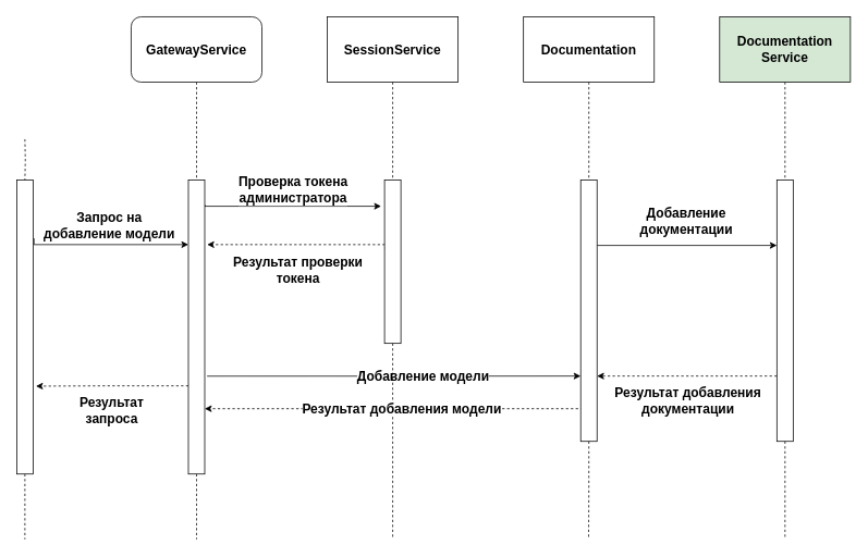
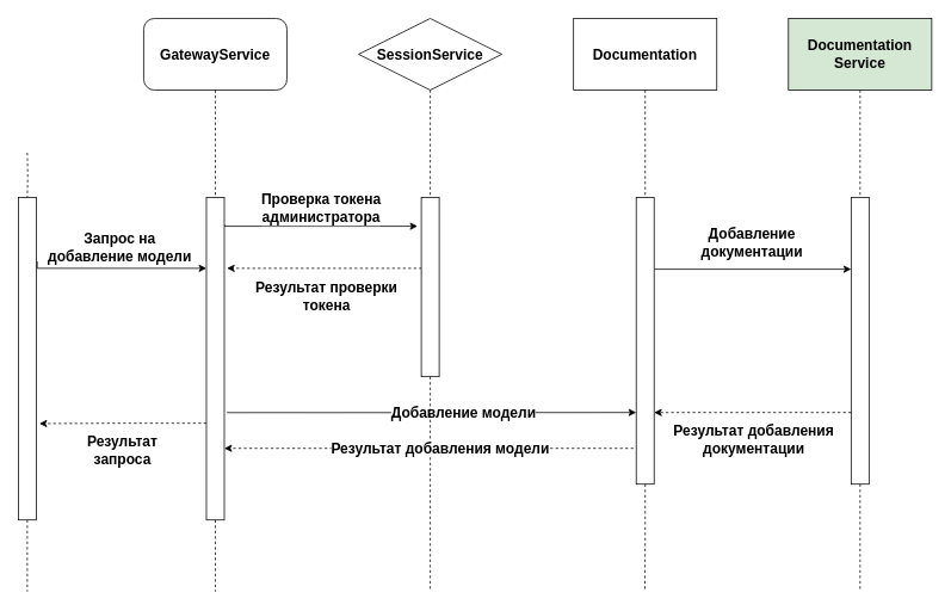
  <mxCell id="0" />
  <mxCell id="1" parent="0" />
  <mxCell id="2" style="edgeStyle=orthogonalEdgeStyle;rounded=0;orthogonalLoop=1;jettySize=auto;html=1;endArrow=none;endFill=0;dashed=1;fontSize=16;fontStyle=1" parent="1" target="5" edge="1"><mxGeometry relative="1" as="geometry"><mxPoint x="30" y="170" as="sourcePoint" /></mxGeometry></mxCell>
  <mxCell id="3" style="edgeStyle=orthogonalEdgeStyle;rounded=0;orthogonalLoop=1;jettySize=auto;html=1;exitX=0.5;exitY=1;exitDx=0;exitDy=0;dashed=1;endArrow=none;endFill=0;fontSize=16;fontStyle=1" parent="1" source="5" edge="1"><mxGeometry relative="1" as="geometry"><mxPoint x="30" y="660" as="targetPoint" /></mxGeometry></mxCell>
  <mxCell id="4" value="Запрос на&lt;br&gt;добавление модели" style="edgeStyle=orthogonalEdgeStyle;rounded=0;orthogonalLoop=1;jettySize=auto;html=1;exitX=1.056;exitY=0.198;exitDx=0;exitDy=0;endArrow=classic;endFill=1;fontSize=16;fontStyle=1;exitPerimeter=0;" parent="1" source="5" edge="1"><mxGeometry x="0.019" y="-22" relative="1" as="geometry"><mxPoint x="230" y="299" as="targetPoint" /><mxPoint y="-45" as="offset" /><Array as="points"><mxPoint x="41" y="299" /></Array></mxGeometry></mxCell>
  <mxCell id="5" value="" style="rounded=0;whiteSpace=wrap;html=1;fontSize=16;fontStyle=1" parent="1" vertex="1"><mxGeometry x="20" y="220" width="20" height="360" as="geometry" /></mxCell>
  <mxCell id="6" style="edgeStyle=orthogonalEdgeStyle;rounded=0;orthogonalLoop=1;jettySize=auto;html=1;exitX=0.5;exitY=1;exitDx=0;exitDy=0;dashed=1;endArrow=none;endFill=0;fontSize=16;fontStyle=1" parent="1" source="7" target="16" edge="1"><mxGeometry relative="1" as="geometry" /></mxCell>
  <mxCell id="7" value="GatewayService" style="whiteSpace=wrap;html=1;fontSize=16;fontStyle=1;rounded=1;" parent="1" vertex="1"><mxGeometry x="160" y="20" width="160" height="80" as="geometry" /></mxCell>
  <mxCell id="8" style="edgeStyle=orthogonalEdgeStyle;rounded=0;orthogonalLoop=1;jettySize=auto;html=1;exitX=0.5;exitY=1;exitDx=0;exitDy=0;dashed=1;endArrow=none;endFill=0;fontSize=16;fontStyle=1" parent="1" source="9" target="19" edge="1"><mxGeometry relative="1" as="geometry" /></mxCell>
- <mxCell id="9" value="SessionService" style="rounded=0;whiteSpace=wrap;html=1;fontSize=16;fontStyle=1" parent="1" vertex="1"><mxGeometry x="400" y="20" width="160" height="80" as="geometry" /></mxCell>
+ <mxCell id="9" value="SessionService" style="rhombus;whiteSpace=wrap;html=1;fontSize=16;fontStyle=1;" parent="1" vertex="1"><mxGeometry x="400" y="20" width="160" height="80" as="geometry" /></mxCell>
  <mxCell id="10" style="edgeStyle=orthogonalEdgeStyle;rounded=0;orthogonalLoop=1;jettySize=auto;html=1;exitX=0.5;exitY=1;exitDx=0;exitDy=0;dashed=1;endArrow=none;endFill=0;fontSize=16;fontStyle=1" parent="1" source="11" target="23" edge="1"><mxGeometry relative="1" as="geometry" /></mxCell>
  <mxCell id="11" value="Documentation" style="rounded=0;whiteSpace=wrap;html=1;fontSize=16;fontStyle=1" parent="1" vertex="1"><mxGeometry x="640" y="20" width="160" height="80" as="geometry" /></mxCell>
  <mxCell id="12" value="Проверка токена&lt;br&gt;администратора" style="edgeStyle=orthogonalEdgeStyle;rounded=0;orthogonalLoop=1;jettySize=auto;html=1;endArrow=classic;endFill=1;fontSize=16;fontStyle=1;entryX=-0.209;entryY=0.16;entryDx=0;entryDy=0;entryPerimeter=0;" parent="1" target="19" edge="1"><mxGeometry y="20" relative="1" as="geometry"><mxPoint x="250" y="250" as="sourcePoint" /><mxPoint x="510" y="250" as="targetPoint" /><mxPoint x="1" as="offset" /><Array as="points"><mxPoint x="250" y="252" /></Array></mxGeometry></mxCell>
  <mxCell id="13" value="Добавление модели" style="edgeStyle=orthogonalEdgeStyle;rounded=0;orthogonalLoop=1;jettySize=auto;html=1;entryX=0;entryY=0.75;entryDx=0;entryDy=0;endArrow=classic;endFill=1;fontSize=16;fontStyle=1;exitX=1.144;exitY=0.667;exitDx=0;exitDy=0;exitPerimeter=0;" parent="1" source="16" target="23" edge="1"><mxGeometry x="0.154" relative="1" as="geometry"><Array as="points" /><mxPoint as="offset" /></mxGeometry></mxCell>
  <mxCell id="14" style="edgeStyle=orthogonalEdgeStyle;rounded=0;orthogonalLoop=1;jettySize=auto;html=1;exitX=0.5;exitY=1;exitDx=0;exitDy=0;dashed=1;fontSize=16;endArrow=none;endFill=0;" parent="1" source="16" edge="1"><mxGeometry relative="1" as="geometry"><mxPoint x="240" y="660" as="targetPoint" /></mxGeometry></mxCell>
  <mxCell id="15" value="&lt;b&gt;Результат &lt;br&gt;запроса&lt;/b&gt;" style="edgeStyle=orthogonalEdgeStyle;rounded=0;orthogonalLoop=1;jettySize=auto;html=1;entryX=1.174;entryY=0.701;entryDx=0;entryDy=0;dashed=1;fontSize=16;endArrow=classic;endFill=1;entryPerimeter=0;" parent="1" source="16" target="5" edge="1"><mxGeometry x="0.009" y="30" relative="1" as="geometry"><mxPoint as="offset" /><Array as="points"><mxPoint x="130" y="472" /><mxPoint x="130" y="472" /></Array></mxGeometry></mxCell>
  <mxCell id="16" value="" style="rounded=0;whiteSpace=wrap;html=1;fontSize=16;fontStyle=1" parent="1" vertex="1"><mxGeometry x="230" y="220" width="20" height="360" as="geometry" /></mxCell>
  <mxCell id="17" value="Результат проверки&lt;br&gt;токена" style="edgeStyle=orthogonalEdgeStyle;rounded=0;orthogonalLoop=1;jettySize=auto;html=1;endArrow=classic;endFill=1;dashed=1;fontSize=16;fontStyle=1;exitX=0.026;exitY=0.425;exitDx=0;exitDy=0;exitPerimeter=0;" parent="1" source="19" edge="1"><mxGeometry x="0.008" y="31" relative="1" as="geometry"><mxPoint x="509" y="299" as="sourcePoint" /><mxPoint x="253" y="299" as="targetPoint" /><mxPoint as="offset" /><Array as="points"><mxPoint x="471" y="299" /></Array></mxGeometry></mxCell>
  <mxCell id="18" style="edgeStyle=orthogonalEdgeStyle;rounded=0;orthogonalLoop=1;jettySize=auto;html=1;exitX=0.5;exitY=1;exitDx=0;exitDy=0;dashed=1;fontSize=16;endArrow=none;endFill=0;" parent="1" source="19" edge="1"><mxGeometry relative="1" as="geometry"><mxPoint x="480" y="660" as="targetPoint" /></mxGeometry></mxCell>
  <mxCell id="19" value="" style="rounded=0;whiteSpace=wrap;html=1;fontSize=16;fontStyle=1" parent="1" vertex="1"><mxGeometry x="470" y="220" width="20" height="200" as="geometry" /></mxCell>
  <mxCell id="20" value="Результат добавления модели" style="edgeStyle=orthogonalEdgeStyle;rounded=0;orthogonalLoop=1;jettySize=auto;html=1;endArrow=classic;endFill=1;dashed=1;fontSize=16;fontStyle=1;exitX=0.085;exitY=0.935;exitDx=0;exitDy=0;exitPerimeter=0;" parent="1" source="23" edge="1"><mxGeometry relative="1" as="geometry"><mxPoint x="788" y="489" as="sourcePoint" /><mxPoint x="250" y="500" as="targetPoint" /><Array as="points"><mxPoint x="712" y="500" /></Array></mxGeometry></mxCell>
  <mxCell id="21" style="edgeStyle=orthogonalEdgeStyle;rounded=0;orthogonalLoop=1;jettySize=auto;html=1;exitX=0.5;exitY=1;exitDx=0;exitDy=0;dashed=1;fontSize=16;endArrow=none;endFill=0;" parent="1" source="23" edge="1"><mxGeometry relative="1" as="geometry"><mxPoint x="719.69" y="660" as="targetPoint" /></mxGeometry></mxCell>
  <mxCell id="22" value="&lt;font style=&quot;font-size: 16px&quot;&gt;&lt;b&gt;Добавление&lt;br&gt;документации&lt;/b&gt;&lt;/font&gt;" style="edgeStyle=orthogonalEdgeStyle;rounded=0;orthogonalLoop=1;jettySize=auto;html=1;exitX=1;exitY=0.25;exitDx=0;exitDy=0;entryX=0;entryY=0.25;entryDx=0;entryDy=0;endArrow=classic;endFill=1;" edge="1" parent="1" source="23" target="28"><mxGeometry y="30" relative="1" as="geometry"><mxPoint x="-1" as="offset" /></mxGeometry></mxCell>
  <mxCell id="23" value="" style="rounded=0;whiteSpace=wrap;html=1;fontSize=16;fontStyle=1" parent="1" vertex="1"><mxGeometry x="710" y="220" width="20" height="320" as="geometry" /></mxCell>
  <mxCell id="24" style="edgeStyle=orthogonalEdgeStyle;rounded=0;orthogonalLoop=1;jettySize=auto;html=1;exitX=0.5;exitY=1;exitDx=0;exitDy=0;endArrow=none;endFill=0;dashed=1;" parent="1" source="25" target="28" edge="1"><mxGeometry relative="1" as="geometry" /></mxCell>
  <mxCell id="25" value="Documentation&lt;br&gt;Service" style="rounded=0;whiteSpace=wrap;html=1;fontSize=16;fontStyle=1;fillColor=#d5e8d4;" parent="1" vertex="1"><mxGeometry x="880" y="20" width="160" height="80" as="geometry" /></mxCell>
  <mxCell id="26" style="edgeStyle=orthogonalEdgeStyle;rounded=0;orthogonalLoop=1;jettySize=auto;html=1;exitX=0.5;exitY=1;exitDx=0;exitDy=0;dashed=1;endArrow=none;endFill=0;" parent="1" source="28" edge="1"><mxGeometry relative="1" as="geometry"><mxPoint x="960" y="660" as="targetPoint" /></mxGeometry></mxCell>
  <mxCell id="27" value="&lt;font style=&quot;font-size: 16px&quot;&gt;&lt;b&gt;Результат добавления&lt;br&gt;документации&lt;/b&gt;&lt;/font&gt;" style="edgeStyle=orthogonalEdgeStyle;rounded=0;orthogonalLoop=1;jettySize=auto;html=1;exitX=0;exitY=0.75;exitDx=0;exitDy=0;entryX=1;entryY=0.75;entryDx=0;entryDy=0;dashed=1;endArrow=classic;endFill=1;" edge="1" parent="1" source="28" target="23"><mxGeometry y="30" relative="1" as="geometry"><mxPoint x="1" as="offset" /></mxGeometry></mxCell>
  <mxCell id="28" value="" style="rounded=0;whiteSpace=wrap;html=1;fontSize=16;fontStyle=1" parent="1" vertex="1"><mxGeometry x="950" y="220" width="20" height="320" as="geometry" /></mxCell>
